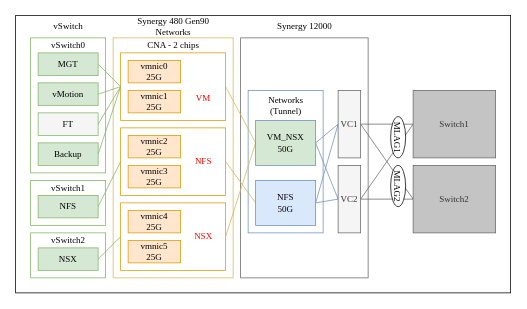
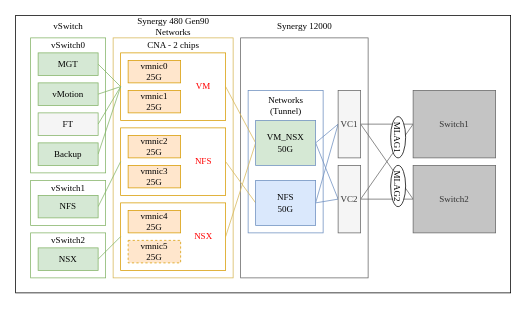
  <mxCell id="0" />
  <mxCell id="1" parent="0" />
  <mxCell id="2" value="" style="rounded=0;whiteSpace=wrap;html=1;shadow=0;sketch=0;fillStyle=auto;fontFamily=Comic Sans MS;" parent="1" vertex="1"><mxGeometry x="20" y="20" width="660" height="370" as="geometry" /></mxCell>
  <mxCell id="3" value="" style="rounded=0;whiteSpace=wrap;html=1;sketch=0;fillColor=none;strokeColor=#666666;fontColor=#333333;fontFamily=Verdana;" parent="1" vertex="1"><mxGeometry x="320" y="50" width="170" height="320" as="geometry" /></mxCell>
  <mxCell id="4" value="" style="rounded=0;whiteSpace=wrap;html=1;sketch=0;fillColor=none;strokeColor=#6c8ebf;fontFamily=Verdana;" parent="1" vertex="1"><mxGeometry x="330" y="120" width="100" height="190" as="geometry" /></mxCell>
  <mxCell id="5" value="" style="rounded=0;whiteSpace=wrap;html=1;sketch=0;fillColor=none;strokeColor=#82b366;fontFamily=Verdana;" parent="1" vertex="1"><mxGeometry x="40" y="50" width="100" height="180" as="geometry" /></mxCell>
  <mxCell id="6" value="" style="rounded=0;whiteSpace=wrap;html=1;sketch=0;fillColor=none;strokeColor=#d6b656;fontFamily=Verdana;" parent="1" vertex="1"><mxGeometry x="150" y="50" width="160" height="320" as="geometry" /></mxCell>
  <mxCell id="7" style="edgeStyle=none;rounded=0;sketch=0;orthogonalLoop=1;jettySize=auto;html=1;exitX=1;exitY=0.5;exitDx=0;exitDy=0;entryX=0;entryY=0.5;entryDx=0;entryDy=0;endArrow=none;endFill=0;fillColor=#fff2cc;strokeColor=#d6b656;fontFamily=Verdana;" parent="1" source="8" target="21" edge="1"><mxGeometry relative="1" as="geometry" /></mxCell>
  <mxCell id="8" value="&lt;blockquote&gt;&lt;br&gt;&lt;/blockquote&gt;" style="rounded=0;whiteSpace=wrap;html=1;sketch=0;align=center;fontFamily=Verdana;strokeColor=#D79B00;" parent="1" vertex="1"><mxGeometry x="160" y="70" width="140" height="90" as="geometry" /></mxCell>
  <mxCell id="9" style="edgeStyle=none;rounded=0;sketch=0;orthogonalLoop=1;jettySize=auto;html=1;exitX=1;exitY=0.5;exitDx=0;exitDy=0;entryX=0;entryY=0.5;entryDx=0;entryDy=0;endArrow=none;endFill=0;fillColor=#fff2cc;strokeColor=#d6b656;fontFamily=Verdana;" parent="1" source="10" target="24" edge="1"><mxGeometry relative="1" as="geometry" /></mxCell>
  <mxCell id="10" value="&lt;div&gt;&lt;br&gt;&lt;/div&gt;&lt;div&gt;&lt;br&gt;&lt;/div&gt;" style="rounded=0;whiteSpace=wrap;html=1;sketch=0;fontFamily=Verdana;strokeColor=#D79B00;" parent="1" vertex="1"><mxGeometry x="160" y="170" width="140" height="90" as="geometry" /></mxCell>
  <mxCell id="11" style="edgeStyle=none;rounded=0;sketch=0;orthogonalLoop=1;jettySize=auto;html=1;exitX=1;exitY=0.5;exitDx=0;exitDy=0;endArrow=none;endFill=0;fillColor=#fff2cc;strokeColor=#d6b656;entryX=0;entryY=0.5;entryDx=0;entryDy=0;fontFamily=Verdana;" parent="1" source="12" target="21" edge="1"><mxGeometry relative="1" as="geometry"><mxPoint x="280" y="190" as="targetPoint" /></mxGeometry></mxCell>
  <mxCell id="12" value="" style="rounded=0;whiteSpace=wrap;html=1;sketch=0;fontFamily=Verdana;strokeColor=#D79B00;" parent="1" vertex="1"><mxGeometry x="160" y="270" width="140" height="90" as="geometry" /></mxCell>
  <mxCell id="13" style="rounded=0;orthogonalLoop=1;jettySize=auto;html=1;exitX=1;exitY=0.5;exitDx=0;exitDy=0;entryX=0;entryY=0.5;entryDx=0;entryDy=0;endArrow=none;endFill=0;sketch=0;fillColor=#d5e8d4;strokeColor=#82b366;fontFamily=Verdana;" parent="1" source="14" target="8" edge="1"><mxGeometry relative="1" as="geometry"><mxPoint x="170" y="140" as="targetPoint" /></mxGeometry></mxCell>
  <mxCell id="14" value="&lt;div&gt;MGT&lt;/div&gt;" style="rounded=0;whiteSpace=wrap;html=1;fillColor=#d5e8d4;strokeColor=#82b366;sketch=0;fontFamily=Verdana;" parent="1" vertex="1"><mxGeometry x="50" y="70" width="80" height="30" as="geometry" /></mxCell>
  <mxCell id="15" style="edgeStyle=none;rounded=0;orthogonalLoop=1;jettySize=auto;html=1;entryX=0;entryY=0.5;entryDx=0;entryDy=0;endArrow=none;endFill=0;sketch=0;fillColor=#d5e8d4;strokeColor=#82b366;exitX=1;exitY=0.5;exitDx=0;exitDy=0;fontFamily=Verdana;" parent="1" source="16" target="8" edge="1"><mxGeometry relative="1" as="geometry"><mxPoint x="170" y="140" as="targetPoint" /></mxGeometry></mxCell>
  <mxCell id="16" value="vMotion" style="rounded=0;whiteSpace=wrap;html=1;fillColor=#d5e8d4;strokeColor=#82b366;sketch=0;fontFamily=Verdana;" parent="1" vertex="1"><mxGeometry x="50" y="110" width="80" height="30" as="geometry" /></mxCell>
  <mxCell id="17" style="edgeStyle=none;rounded=0;orthogonalLoop=1;jettySize=auto;html=1;exitX=1;exitY=0.5;exitDx=0;exitDy=0;endArrow=none;endFill=0;sketch=0;fillColor=#d5e8d4;strokeColor=#82b366;entryX=0;entryY=0.5;entryDx=0;entryDy=0;fontFamily=Verdana;" parent="1" source="18" target="8" edge="1"><mxGeometry relative="1" as="geometry"><mxPoint x="170" y="140" as="targetPoint" /></mxGeometry></mxCell>
  <mxCell id="18" value="FT" style="rounded=0;whiteSpace=wrap;html=1;fillColor=#f5f5f5;strokeColor=#82b366;sketch=0;fontFamily=Verdana;" parent="1" vertex="1"><mxGeometry x="50" y="150" width="80" height="30" as="geometry" /></mxCell>
  <mxCell id="19" style="edgeStyle=none;rounded=0;sketch=0;orthogonalLoop=1;jettySize=auto;html=1;exitX=1;exitY=0.5;exitDx=0;exitDy=0;entryX=0;entryY=0.5;entryDx=0;entryDy=0;endArrow=none;endFill=0;fillColor=#dae8fc;strokeColor=#6c8ebf;fontFamily=Verdana;" parent="1" source="21" target="27" edge="1"><mxGeometry relative="1" as="geometry" /></mxCell>
  <mxCell id="20" style="edgeStyle=none;rounded=0;sketch=0;orthogonalLoop=1;jettySize=auto;html=1;exitX=1;exitY=0.5;exitDx=0;exitDy=0;entryX=0;entryY=0.5;entryDx=0;entryDy=0;endArrow=none;endFill=0;fillColor=#dae8fc;strokeColor=#6c8ebf;fontFamily=Verdana;" parent="1" source="21" target="30" edge="1"><mxGeometry relative="1" as="geometry" /></mxCell>
  <mxCell id="21" value="&lt;div&gt;VM_NSX&lt;/div&gt;&lt;div&gt;50G&lt;/div&gt;" style="rounded=0;whiteSpace=wrap;html=1;fillColor=#d5e8d4;strokeColor=#6c8ebf;sketch=0;fontFamily=Verdana;" parent="1" vertex="1"><mxGeometry x="340" y="160" width="80" height="60" as="geometry" /></mxCell>
  <mxCell id="22" style="edgeStyle=none;rounded=0;sketch=0;orthogonalLoop=1;jettySize=auto;html=1;exitX=1;exitY=0.5;exitDx=0;exitDy=0;endArrow=none;endFill=0;entryX=0;entryY=0.5;entryDx=0;entryDy=0;fillColor=#dae8fc;strokeColor=#6c8ebf;fontFamily=Verdana;" parent="1" source="24" target="27" edge="1"><mxGeometry relative="1" as="geometry"><mxPoint x="460" y="160" as="targetPoint" /></mxGeometry></mxCell>
  <mxCell id="23" style="edgeStyle=none;rounded=0;sketch=0;orthogonalLoop=1;jettySize=auto;html=1;exitX=1;exitY=0.5;exitDx=0;exitDy=0;endArrow=none;endFill=0;entryX=0;entryY=0.5;entryDx=0;entryDy=0;fillColor=#dae8fc;strokeColor=#6c8ebf;fontFamily=Verdana;" parent="1" source="24" target="30" edge="1"><mxGeometry relative="1" as="geometry"><mxPoint x="460" y="260" as="targetPoint" /></mxGeometry></mxCell>
  <mxCell id="24" value="&lt;div&gt;NFS&lt;/div&gt;&lt;div&gt;50G&lt;br&gt;&lt;/div&gt;" style="rounded=0;whiteSpace=wrap;html=1;fillColor=#dae8fc;strokeColor=#6c8ebf;sketch=0;fontFamily=Verdana;" parent="1" vertex="1"><mxGeometry x="340" y="240" width="80" height="60" as="geometry" /></mxCell>
  <mxCell id="25" style="edgeStyle=none;rounded=0;sketch=0;orthogonalLoop=1;jettySize=auto;html=1;exitX=1;exitY=0.5;exitDx=0;exitDy=0;entryX=0;entryY=0.5;entryDx=0;entryDy=0;fontFamily=Verdana;fontColor=#FF0000;endArrow=none;endFill=0;fillColor=#f5f5f5;strokeColor=#666666;" parent="1" source="27" target="56" edge="1"><mxGeometry relative="1" as="geometry" /></mxCell>
  <mxCell id="26" style="edgeStyle=none;rounded=0;sketch=0;orthogonalLoop=1;jettySize=auto;html=1;exitX=1;exitY=0.5;exitDx=0;exitDy=0;entryX=0;entryY=0.5;entryDx=0;entryDy=0;fontFamily=Verdana;fontColor=#FF0000;endArrow=none;endFill=0;fillColor=#f5f5f5;strokeColor=#666666;" parent="1" source="27" target="57" edge="1"><mxGeometry relative="1" as="geometry" /></mxCell>
  <mxCell id="27" value="VC1" style="rounded=0;whiteSpace=wrap;html=1;sketch=0;fillColor=#f5f5f5;fontColor=#333333;strokeColor=#666666;fontFamily=Verdana;" parent="1" vertex="1"><mxGeometry x="450" y="120" width="30" height="90" as="geometry" /></mxCell>
  <mxCell id="28" style="edgeStyle=none;rounded=0;sketch=0;orthogonalLoop=1;jettySize=auto;html=1;entryX=0;entryY=0.5;entryDx=0;entryDy=0;fontFamily=Verdana;fontColor=#FF0000;endArrow=none;endFill=0;fillColor=#f5f5f5;strokeColor=#666666;" parent="1" source="30" target="57" edge="1"><mxGeometry relative="1" as="geometry" /></mxCell>
  <mxCell id="29" style="edgeStyle=none;rounded=0;sketch=0;orthogonalLoop=1;jettySize=auto;html=1;exitX=1;exitY=0.5;exitDx=0;exitDy=0;entryX=0;entryY=0.5;entryDx=0;entryDy=0;fontFamily=Verdana;fontColor=#FF0000;endArrow=none;endFill=0;fillColor=#f5f5f5;strokeColor=#666666;" parent="1" source="30" target="56" edge="1"><mxGeometry relative="1" as="geometry" /></mxCell>
  <mxCell id="30" value="&lt;div&gt;VC2&lt;/div&gt;" style="rounded=0;whiteSpace=wrap;html=1;sketch=0;fillColor=#f5f5f5;fontColor=#333333;strokeColor=#666666;fontFamily=Verdana;" parent="1" vertex="1"><mxGeometry x="450" y="220" width="30" height="90" as="geometry" /></mxCell>
  <mxCell id="31" value="" style="rounded=0;whiteSpace=wrap;html=1;sketch=0;fillColor=none;strokeColor=#82b366;fontFamily=Verdana;" parent="1" vertex="1"><mxGeometry x="40" y="240" width="100" height="60" as="geometry" /></mxCell>
  <mxCell id="32" style="edgeStyle=none;rounded=0;sketch=0;orthogonalLoop=1;jettySize=auto;html=1;exitX=1;exitY=0.5;exitDx=0;exitDy=0;entryX=0;entryY=0.5;entryDx=0;entryDy=0;endArrow=none;endFill=0;fillColor=#d5e8d4;strokeColor=#82b366;fontFamily=Verdana;" parent="1" source="33" target="10" edge="1"><mxGeometry relative="1" as="geometry" /></mxCell>
  <mxCell id="33" value="NFS" style="rounded=0;whiteSpace=wrap;html=1;fillColor=#d5e8d4;strokeColor=#82b366;sketch=0;fontFamily=Verdana;" parent="1" vertex="1"><mxGeometry x="50" y="260" width="80" height="30" as="geometry" /></mxCell>
  <mxCell id="34" value="" style="rounded=0;whiteSpace=wrap;html=1;sketch=0;fillColor=none;strokeColor=#82b366;fontFamily=Verdana;" parent="1" vertex="1"><mxGeometry x="40" y="310" width="100" height="60" as="geometry" /></mxCell>
  <mxCell id="35" style="edgeStyle=none;rounded=0;sketch=0;orthogonalLoop=1;jettySize=auto;html=1;exitX=1;exitY=0.5;exitDx=0;exitDy=0;entryX=0;entryY=0.5;entryDx=0;entryDy=0;endArrow=none;endFill=0;fillColor=#d5e8d4;strokeColor=#82b366;fontFamily=Verdana;" parent="1" source="36" target="12" edge="1"><mxGeometry relative="1" as="geometry" /></mxCell>
  <mxCell id="36" value="&lt;div&gt;NSX&lt;/div&gt;" style="rounded=0;whiteSpace=wrap;html=1;fillColor=#d5e8d4;strokeColor=#82b366;sketch=0;fontFamily=Verdana;" parent="1" vertex="1"><mxGeometry x="50" y="330" width="80" height="30" as="geometry" /></mxCell>
  <mxCell id="37" style="edgeStyle=none;rounded=0;sketch=0;orthogonalLoop=1;jettySize=auto;html=1;exitX=1;exitY=0.5;exitDx=0;exitDy=0;endArrow=none;endFill=0;fillColor=#d5e8d4;strokeColor=#82b366;entryX=0;entryY=0.5;entryDx=0;entryDy=0;fontFamily=Verdana;" parent="1" source="38" target="8" edge="1"><mxGeometry relative="1" as="geometry"><mxPoint x="170" y="140" as="targetPoint" /></mxGeometry></mxCell>
  <mxCell id="38" value="&lt;div&gt;Backup&lt;/div&gt;" style="rounded=0;whiteSpace=wrap;html=1;fillColor=#d5e8d4;strokeColor=#82b366;sketch=0;fontFamily=Verdana;" parent="1" vertex="1"><mxGeometry x="50" y="190" width="80" height="30" as="geometry" /></mxCell>
  <mxCell id="39" value="vSwitch0" style="text;html=1;align=center;verticalAlign=middle;resizable=0;points=[];autosize=1;strokeColor=none;fillColor=none;sketch=0;fontFamily=Verdana;" parent="1" vertex="1"><mxGeometry x="55" y="50" width="70" height="20" as="geometry" /></mxCell>
  <mxCell id="40" value="&lt;div&gt;vSwitch1&lt;/div&gt;" style="text;html=1;align=center;verticalAlign=middle;resizable=0;points=[];autosize=1;strokeColor=none;fillColor=none;sketch=0;fontFamily=Verdana;" parent="1" vertex="1"><mxGeometry x="55" y="240" width="70" height="20" as="geometry" /></mxCell>
  <mxCell id="41" value="&lt;div&gt;vSwitch2&lt;/div&gt;" style="text;html=1;align=center;verticalAlign=middle;resizable=0;points=[];autosize=1;strokeColor=none;fillColor=none;sketch=0;fontFamily=Verdana;" parent="1" vertex="1"><mxGeometry x="55" y="310" width="70" height="20" as="geometry" /></mxCell>
  <mxCell id="42" value="&lt;div&gt;CNA - 2 chips&lt;/div&gt;" style="text;html=1;align=center;verticalAlign=middle;resizable=0;points=[];autosize=1;strokeColor=none;fillColor=none;sketch=0;fontFamily=Verdana;" parent="1" vertex="1"><mxGeometry x="180" y="50" width="100" height="20" as="geometry" /></mxCell>
  <mxCell id="43" value="&lt;div&gt;Networks&lt;/div&gt;&lt;div&gt;(Tunnel)&lt;/div&gt;" style="text;html=1;align=center;verticalAlign=middle;resizable=0;points=[];autosize=1;strokeColor=none;fillColor=none;sketch=0;fontFamily=Verdana;" parent="1" vertex="1"><mxGeometry x="340" y="125" width="80" height="30" as="geometry" /></mxCell>
  <mxCell id="44" value="&lt;div&gt;vmnic0&lt;/div&gt;25G" style="rounded=0;whiteSpace=wrap;html=1;fillColor=#ffe6cc;strokeColor=#d79b00;sketch=0;fillStyle=auto;fontFamily=Verdana;" parent="1" vertex="1"><mxGeometry x="170" y="80" width="70" height="30" as="geometry" /></mxCell>
- <mxCell id="45" value="&lt;div&gt;VM&lt;/div&gt;" style="text;html=1;align=center;verticalAlign=middle;resizable=0;points=[];autosize=1;strokeColor=none;fillColor=none;sketch=0;fontFamily=Verdana;fontColor=#FF0000;" parent="1" vertex="1"><mxGeometry x="255" y="120" width="30" height="20" as="geometry" /></mxCell>
+ <mxCell id="45" value="&lt;div&gt;VM&lt;/div&gt;" style="text;html=1;align=center;verticalAlign=middle;resizable=0;points=[];autosize=1;strokeColor=none;fillColor=none;sketch=0;fontFamily=Verdana;fontColor=#FF0000;" parent="1" vertex="1"><mxGeometry x="255" y="105" width="30" height="20" as="geometry" /></mxCell>
  <mxCell id="46" value="&lt;div&gt;NFS&lt;br&gt;&lt;/div&gt;" style="text;html=1;align=center;verticalAlign=middle;resizable=0;points=[];autosize=1;strokeColor=none;fillColor=none;sketch=0;fontFamily=Verdana;fontColor=#FF0000;" parent="1" vertex="1"><mxGeometry x="250" y="205" width="40" height="20" as="geometry" /></mxCell>
  <mxCell id="47" value="&lt;div&gt;NSX&lt;br&gt;&lt;/div&gt;" style="text;html=1;align=center;verticalAlign=middle;resizable=0;points=[];autosize=1;strokeColor=none;fillColor=none;sketch=0;fontFamily=Verdana;fontColor=#FF0000;" parent="1" vertex="1"><mxGeometry x="250" y="305" width="40" height="20" as="geometry" /></mxCell>
  <mxCell id="48" value="&lt;div&gt;vmnic1&lt;/div&gt;25G" style="rounded=0;whiteSpace=wrap;html=1;fillColor=#ffe6cc;strokeColor=#d79b00;sketch=0;fillStyle=hachure;fontFamily=Verdana;" parent="1" vertex="1"><mxGeometry x="170" y="120" width="70" height="30" as="geometry" /></mxCell>
  <mxCell id="49" value="&lt;div&gt;vmnic2&lt;/div&gt;&lt;div&gt;25G&lt;br&gt;&lt;/div&gt;" style="rounded=0;whiteSpace=wrap;html=1;fillColor=#ffe6cc;strokeColor=#d79b00;sketch=0;fontFamily=Verdana;" parent="1" vertex="1"><mxGeometry x="170" y="180" width="70" height="30" as="geometry" /></mxCell>
  <mxCell id="50" value="&lt;div&gt;vmnic3&lt;/div&gt;25G" style="rounded=0;whiteSpace=wrap;html=1;fillColor=#ffe6cc;strokeColor=#d79b00;sketch=0;fontFamily=Verdana;" parent="1" vertex="1"><mxGeometry x="170" y="220" width="70" height="30" as="geometry" /></mxCell>
  <mxCell id="51" value="&lt;div&gt;vmnic4&lt;/div&gt;25G" style="rounded=0;whiteSpace=wrap;html=1;fillColor=#ffe6cc;strokeColor=#d79b00;sketch=0;fontFamily=Verdana;" parent="1" vertex="1"><mxGeometry x="170" y="280" width="70" height="30" as="geometry" /></mxCell>
- <mxCell id="52" value="&lt;div&gt;vmnic5&lt;/div&gt;&lt;div&gt;25G&lt;br&gt;&lt;/div&gt;" style="rounded=0;whiteSpace=wrap;html=1;fillColor=#ffe6cc;strokeColor=#d79b00;sketch=0;fontFamily=Verdana;" parent="1" vertex="1"><mxGeometry x="170" y="320" width="70" height="30" as="geometry" /></mxCell>
+ <mxCell id="52" value="&lt;div&gt;vmnic5&lt;/div&gt;&lt;div&gt;25G&lt;br&gt;&lt;/div&gt;" style="rounded=0;whiteSpace=wrap;html=1;fillColor=#ffe6cc;strokeColor=#d79b00;sketch=0;fontFamily=Verdana;dashed=1;" parent="1" vertex="1"><mxGeometry x="170" y="320" width="70" height="30" as="geometry" /></mxCell>
  <mxCell id="53" value="&lt;div&gt;Synergy 12000&lt;/div&gt;" style="text;html=1;align=center;verticalAlign=middle;resizable=0;points=[];autosize=1;strokeColor=none;fillColor=none;sketch=0;fontFamily=Verdana;" parent="1" vertex="1"><mxGeometry x="350" y="25" width="110" height="20" as="geometry" /></mxCell>
  <mxCell id="54" value="Synergy 480 Gen90&lt;br&gt;Networks" style="text;html=1;align=center;verticalAlign=middle;resizable=0;points=[];autosize=1;strokeColor=none;fillColor=none;sketch=0;fontFamily=Verdana;" parent="1" vertex="1"><mxGeometry x="160" y="20" width="140" height="30" as="geometry" /></mxCell>
  <mxCell id="55" value="vSwitch" style="text;html=1;align=center;verticalAlign=middle;resizable=0;points=[];autosize=1;strokeColor=none;fillColor=none;sketch=0;fontFamily=Verdana;" parent="1" vertex="1"><mxGeometry x="55" y="25" width="70" height="20" as="geometry" /></mxCell>
  <mxCell id="56" value="Switch1" style="rounded=0;whiteSpace=wrap;html=1;sketch=0;fillColor=#C4C4C4;fontColor=#333333;strokeColor=#666666;fontFamily=Verdana;" parent="1" vertex="1"><mxGeometry x="550" y="120" width="110" height="90" as="geometry" /></mxCell>
  <mxCell id="57" value="Switch2" style="rounded=0;whiteSpace=wrap;html=1;sketch=0;fillColor=#C4C4C4;fontColor=#333333;strokeColor=#666666;fontFamily=Verdana;" parent="1" vertex="1"><mxGeometry x="550" y="220" width="110" height="90" as="geometry" /></mxCell>
  <mxCell id="58" value="" style="ellipse;whiteSpace=wrap;html=1;sketch=0;fillStyle=auto;fontFamily=Verdana;" parent="1" vertex="1"><mxGeometry x="520" y="155" width="20" height="55" as="geometry" /></mxCell>
  <mxCell id="59" value="" style="ellipse;whiteSpace=wrap;html=1;sketch=0;fillStyle=auto;fontFamily=Verdana;" parent="1" vertex="1"><mxGeometry x="520" y="220" width="20" height="55" as="geometry" /></mxCell>
  <mxCell id="60" value="MLAG1" style="text;html=1;align=center;verticalAlign=middle;resizable=0;points=[];autosize=1;strokeColor=none;fillColor=none;fontFamily=Verdana;fontColor=default;rotation=90;shadow=0;sketch=0;" parent="1" vertex="1"><mxGeometry x="500" y="172.5" width="60" height="20" as="geometry" /></mxCell>
  <mxCell id="61" value="MLAG2" style="text;html=1;align=center;verticalAlign=middle;resizable=0;points=[];autosize=1;strokeColor=none;fillColor=none;fontFamily=Verdana;fontColor=default;rotation=90;sketch=0;" parent="1" vertex="1"><mxGeometry x="500" y="237.5" width="60" height="20" as="geometry" /></mxCell>
